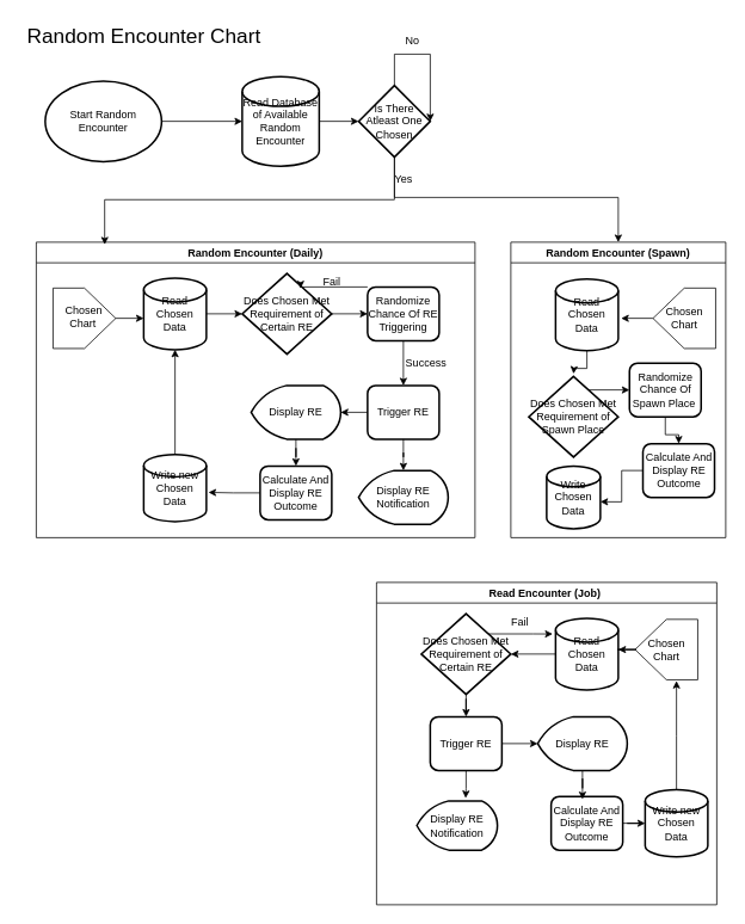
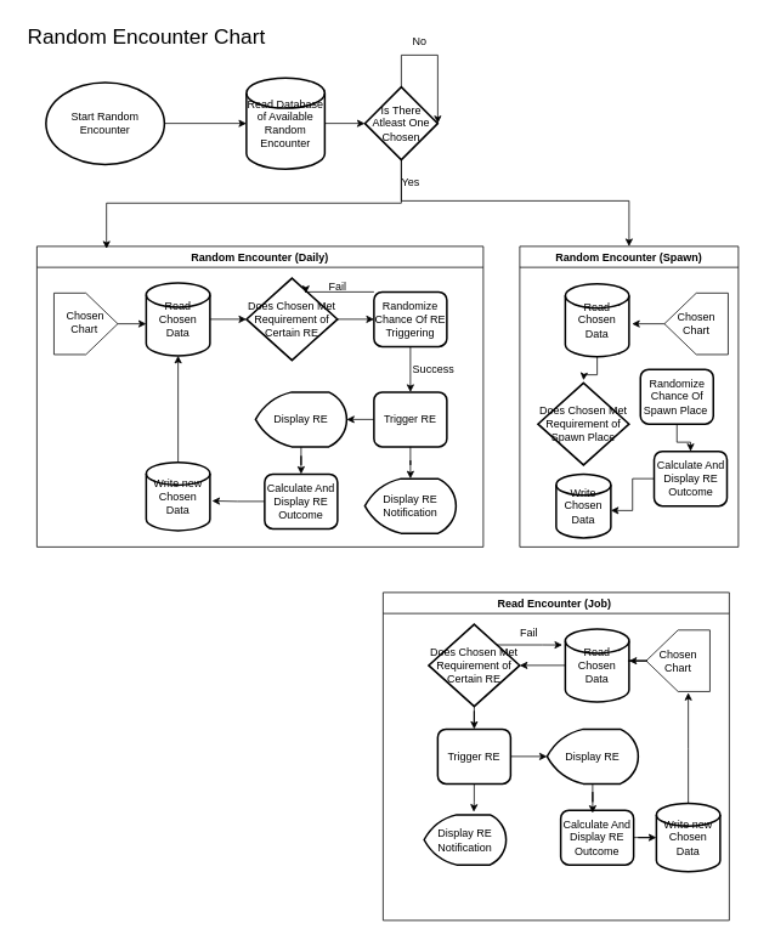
  <mxCell id="0" />
  <mxCell id="1" parent="0" />
  <mxCell id="2" value="Random Encounter Chart" style="text;html=1;align=center;verticalAlign=middle;resizable=0;points=[];autosize=1;strokeColor=none;fillColor=none;fontSize=23;" vertex="1" parent="1"><mxGeometry x="20" y="20" width="280" height="40" as="geometry" /></mxCell>
  <mxCell id="3" style="edgeStyle=orthogonalEdgeStyle;rounded=0;orthogonalLoop=1;jettySize=auto;html=1;" edge="1" parent="1" source="4" target="6"><mxGeometry relative="1" as="geometry"><mxPoint x="414" y="220" as="targetPoint" /></mxGeometry></mxCell>
  <mxCell id="4" value="Start Random Encounter" style="strokeWidth=2;html=1;shape=mxgraph.flowchart.start_1;whiteSpace=wrap;" vertex="1" parent="1"><mxGeometry x="50" y="90" width="130" height="90" as="geometry" /></mxCell>
  <mxCell id="5" value="" style="edgeStyle=orthogonalEdgeStyle;rounded=0;orthogonalLoop=1;jettySize=auto;html=1;" edge="1" parent="1" source="6" target="30"><mxGeometry relative="1" as="geometry" /></mxCell>
  <mxCell id="6" value="Read Database of Available Random Encounter" style="strokeWidth=2;html=1;shape=mxgraph.flowchart.database;whiteSpace=wrap;" vertex="1" parent="1"><mxGeometry x="270" y="85" width="86" height="100" as="geometry" /></mxCell>
  <mxCell id="7" value="Random Encounter (Daily)" style="swimlane;whiteSpace=wrap;html=1;" vertex="1" parent="1"><mxGeometry x="40" y="270" width="490" height="330" as="geometry" /></mxCell>
  <mxCell id="8" style="edgeStyle=orthogonalEdgeStyle;rounded=0;orthogonalLoop=1;jettySize=auto;html=1;exitX=0.5;exitY=1;exitDx=0;exitDy=0;" edge="1" parent="7" source="9"><mxGeometry relative="1" as="geometry"><mxPoint x="120" y="85" as="targetPoint" /></mxGeometry></mxCell>
  <mxCell id="9" value="Chart&amp;nbsp;&lt;div&gt;Chosen&lt;/div&gt;" style="verticalLabelPosition=middle;verticalAlign=middle;shape=offPageConnector;rounded=0;size=0.5;labelPosition=center;align=center;rotation=-90;html=1;whiteSpace=wrap;horizontal=1;textDirection=vertical-lr;" vertex="1" parent="7"><mxGeometry x="20" y="50" width="67.5" height="70" as="geometry" /></mxCell>
  <mxCell id="10" style="edgeStyle=orthogonalEdgeStyle;rounded=0;orthogonalLoop=1;jettySize=auto;html=1;exitX=1;exitY=0.5;exitDx=0;exitDy=0;exitPerimeter=0;entryX=0;entryY=0.5;entryDx=0;entryDy=0;" edge="1" parent="7" source="11" target="13"><mxGeometry relative="1" as="geometry" /></mxCell>
  <mxCell id="11" value="Read Chosen Data" style="strokeWidth=2;html=1;shape=mxgraph.flowchart.database;whiteSpace=wrap;" vertex="1" parent="7"><mxGeometry x="120" y="40" width="70" height="80" as="geometry" /></mxCell>
  <mxCell id="12" value="" style="edgeStyle=orthogonalEdgeStyle;rounded=0;orthogonalLoop=1;jettySize=auto;html=1;" edge="1" parent="7" source="13" target="15"><mxGeometry relative="1" as="geometry" /></mxCell>
  <mxCell id="13" value="Does Chosen Met Requirement of Certain RE" style="rhombus;whiteSpace=wrap;html=1;strokeWidth=2;" vertex="1" parent="7"><mxGeometry x="230" y="35" width="100" height="90" as="geometry" /></mxCell>
  <mxCell id="14" value="" style="edgeStyle=orthogonalEdgeStyle;rounded=0;orthogonalLoop=1;jettySize=auto;html=1;" edge="1" parent="7" source="15" target="18"><mxGeometry relative="1" as="geometry" /></mxCell>
  <mxCell id="15" value="Randomize Chance Of RE Triggering" style="rounded=1;whiteSpace=wrap;html=1;strokeWidth=2;" vertex="1" parent="7"><mxGeometry x="370" y="50" width="80" height="60" as="geometry" /></mxCell>
  <mxCell id="16" style="edgeStyle=orthogonalEdgeStyle;rounded=0;orthogonalLoop=1;jettySize=auto;html=1;exitX=0;exitY=0;exitDx=0;exitDy=0;entryX=0.652;entryY=0.184;entryDx=0;entryDy=0;entryPerimeter=0;" edge="1" parent="7" source="15" target="13"><mxGeometry relative="1" as="geometry"><mxPoint x="310" y="50" as="targetPoint" /><Array as="points"><mxPoint x="295" y="50" /></Array></mxGeometry></mxCell>
  <mxCell id="17" value="Fail" style="text;html=1;align=center;verticalAlign=middle;resizable=0;points=[];autosize=1;strokeColor=none;fillColor=none;" vertex="1" parent="7"><mxGeometry x="310" y="30" width="40" height="30" as="geometry" /></mxCell>
  <mxCell id="18" value="Trigger RE" style="rounded=1;whiteSpace=wrap;html=1;strokeWidth=2;" vertex="1" parent="7"><mxGeometry x="370" y="160" width="80" height="60" as="geometry" /></mxCell>
  <mxCell id="19" value="Success" style="text;html=1;align=center;verticalAlign=middle;resizable=0;points=[];autosize=1;strokeColor=none;fillColor=none;" vertex="1" parent="7"><mxGeometry x="400" y="120" width="70" height="30" as="geometry" /></mxCell>
  <mxCell id="20" value="Display RE Notification" style="strokeWidth=2;html=1;shape=mxgraph.flowchart.display;whiteSpace=wrap;" vertex="1" parent="7"><mxGeometry x="360" y="255" width="100" height="60" as="geometry" /></mxCell>
  <mxCell id="21" style="edgeStyle=orthogonalEdgeStyle;rounded=0;orthogonalLoop=1;jettySize=auto;html=1;entryX=0.5;entryY=0;entryDx=0;entryDy=0;entryPerimeter=0;" edge="1" parent="7" source="18" target="20"><mxGeometry relative="1" as="geometry" /></mxCell>
  <mxCell id="22" style="edgeStyle=orthogonalEdgeStyle;rounded=0;orthogonalLoop=1;jettySize=auto;html=1;" edge="1" parent="7" source="23" target="25"><mxGeometry relative="1" as="geometry" /></mxCell>
  <mxCell id="23" value="Display RE" style="strokeWidth=2;html=1;shape=mxgraph.flowchart.display;whiteSpace=wrap;" vertex="1" parent="7"><mxGeometry x="240" y="160" width="100" height="60" as="geometry" /></mxCell>
  <mxCell id="24" style="edgeStyle=orthogonalEdgeStyle;rounded=0;orthogonalLoop=1;jettySize=auto;html=1;exitX=0;exitY=0.5;exitDx=0;exitDy=0;entryX=1;entryY=0.5;entryDx=0;entryDy=0;entryPerimeter=0;" edge="1" parent="7" source="18" target="23"><mxGeometry relative="1" as="geometry" /></mxCell>
  <mxCell id="25" value="Calculate And Display RE Outcome" style="rounded=1;whiteSpace=wrap;html=1;strokeWidth=2;" vertex="1" parent="7"><mxGeometry x="250" y="250" width="80" height="60" as="geometry" /></mxCell>
  <mxCell id="26" value="Write new Chosen Data" style="strokeWidth=2;html=1;shape=mxgraph.flowchart.database;whiteSpace=wrap;" vertex="1" parent="7"><mxGeometry x="120" y="237" width="70" height="75" as="geometry" /></mxCell>
  <mxCell id="27" style="edgeStyle=orthogonalEdgeStyle;rounded=0;orthogonalLoop=1;jettySize=auto;html=1;entryX=1.033;entryY=0.566;entryDx=0;entryDy=0;entryPerimeter=0;" edge="1" parent="7" source="25" target="26"><mxGeometry relative="1" as="geometry" /></mxCell>
  <mxCell id="28" style="edgeStyle=orthogonalEdgeStyle;rounded=0;orthogonalLoop=1;jettySize=auto;html=1;entryX=0.5;entryY=1;entryDx=0;entryDy=0;entryPerimeter=0;" edge="1" parent="7" source="26" target="11"><mxGeometry relative="1" as="geometry" /></mxCell>
  <mxCell id="29" style="edgeStyle=orthogonalEdgeStyle;rounded=0;orthogonalLoop=1;jettySize=auto;html=1;" edge="1" parent="1" source="30" target="35"><mxGeometry relative="1" as="geometry"><mxPoint x="470" y="250" as="targetPoint" /><Array as="points"><mxPoint x="440" y="220" /><mxPoint x="690" y="220" /></Array></mxGeometry></mxCell>
  <mxCell id="30" value="Is There Atleast One Chosen" style="rhombus;whiteSpace=wrap;html=1;strokeWidth=2;" vertex="1" parent="1"><mxGeometry x="400" y="95" width="80" height="80" as="geometry" /></mxCell>
  <mxCell id="31" style="edgeStyle=orthogonalEdgeStyle;rounded=0;orthogonalLoop=1;jettySize=auto;html=1;entryX=1;entryY=0.5;entryDx=0;entryDy=0;" edge="1" parent="1" source="30" target="30"><mxGeometry relative="1" as="geometry"><Array as="points"><mxPoint x="440" y="60" /><mxPoint x="480" y="60" /></Array></mxGeometry></mxCell>
  <mxCell id="32" value="No" style="text;html=1;align=center;verticalAlign=middle;resizable=0;points=[];autosize=1;strokeColor=none;fillColor=none;" vertex="1" parent="1"><mxGeometry x="440" y="30" width="40" height="30" as="geometry" /></mxCell>
  <mxCell id="33" style="edgeStyle=orthogonalEdgeStyle;rounded=0;orthogonalLoop=1;jettySize=auto;html=1;entryX=0.156;entryY=0.008;entryDx=0;entryDy=0;entryPerimeter=0;" edge="1" parent="1" source="30" target="7"><mxGeometry relative="1" as="geometry" /></mxCell>
  <mxCell id="34" value="Yes" style="text;html=1;align=center;verticalAlign=middle;resizable=0;points=[];autosize=1;strokeColor=none;fillColor=none;" vertex="1" parent="1"><mxGeometry x="430" y="185" width="40" height="30" as="geometry" /></mxCell>
  <mxCell id="35" value="Random Encounter (Spawn)" style="swimlane;whiteSpace=wrap;html=1;" vertex="1" parent="1"><mxGeometry x="570" y="270" width="240" height="330" as="geometry" /></mxCell>
  <mxCell id="36" value="Chosen Chart" style="verticalLabelPosition=middle;verticalAlign=middle;shape=offPageConnector;rounded=0;size=0.5;labelPosition=center;align=center;rotation=90;html=1;whiteSpace=wrap;horizontal=0;" vertex="1" parent="35"><mxGeometry x="160" y="50" width="67.5" height="70" as="geometry" /></mxCell>
  <mxCell id="37" value="Read Chosen Data" style="strokeWidth=2;html=1;shape=mxgraph.flowchart.database;whiteSpace=wrap;" vertex="1" parent="35"><mxGeometry x="50" y="41" width="70" height="80" as="geometry" /></mxCell>
  <mxCell id="38" style="edgeStyle=orthogonalEdgeStyle;rounded=0;orthogonalLoop=1;jettySize=auto;html=1;exitX=0.5;exitY=1;exitDx=0;exitDy=0;entryX=1.045;entryY=0.558;entryDx=0;entryDy=0;entryPerimeter=0;" edge="1" parent="35" source="36" target="37"><mxGeometry relative="1" as="geometry" /></mxCell>
  <mxCell id="39" style="edgeStyle=orthogonalEdgeStyle;rounded=0;orthogonalLoop=1;jettySize=auto;html=1;" edge="1" parent="35" source="37"><mxGeometry relative="1" as="geometry"><mxPoint x="70" y="147" as="targetPoint" /></mxGeometry></mxCell>
- <mxCell id="40" style="edgeStyle=orthogonalEdgeStyle;rounded=0;orthogonalLoop=1;jettySize=auto;html=1;entryX=0;entryY=0.5;entryDx=0;entryDy=0;" edge="1" parent="35" source="41" target="43"><mxGeometry relative="1" as="geometry"><Array as="points"><mxPoint x="110" y="165" /><mxPoint x="110" y="165" /></Array></mxGeometry></mxCell>
  <mxCell id="41" value="Does Chosen Met Requirement of Spawn Place" style="rhombus;whiteSpace=wrap;html=1;strokeWidth=2;" vertex="1" parent="35"><mxGeometry x="20" y="150" width="100" height="90" as="geometry" /></mxCell>
  <mxCell id="42" style="edgeStyle=orthogonalEdgeStyle;rounded=0;orthogonalLoop=1;jettySize=auto;html=1;entryX=0.5;entryY=0;entryDx=0;entryDy=0;" edge="1" parent="35" source="43" target="44"><mxGeometry relative="1" as="geometry" /></mxCell>
  <mxCell id="43" value="Randomize Chance Of Spawn Place&amp;nbsp;" style="rounded=1;whiteSpace=wrap;html=1;strokeWidth=2;" vertex="1" parent="35"><mxGeometry x="132.5" y="135" width="80" height="60" as="geometry" /></mxCell>
  <mxCell id="44" value="Calculate And Display RE Outcome" style="rounded=1;whiteSpace=wrap;html=1;strokeWidth=2;" vertex="1" parent="35"><mxGeometry x="147.5" y="225" width="80" height="60" as="geometry" /></mxCell>
  <mxCell id="45" value="Write Chosen Data" style="strokeWidth=2;html=1;shape=mxgraph.flowchart.database;whiteSpace=wrap;" vertex="1" parent="35"><mxGeometry x="40" y="250" width="60" height="70" as="geometry" /></mxCell>
  <mxCell id="46" style="edgeStyle=orthogonalEdgeStyle;rounded=0;orthogonalLoop=1;jettySize=auto;html=1;entryX=1;entryY=0.571;entryDx=0;entryDy=0;entryPerimeter=0;" edge="1" parent="35" source="44" target="45"><mxGeometry relative="1" as="geometry" /></mxCell>
  <mxCell id="47" value="Read Encounter (Job)&amp;nbsp;" style="swimlane;whiteSpace=wrap;html=1;" vertex="1" parent="1"><mxGeometry x="420" y="650" width="380" height="360" as="geometry" /></mxCell>
  <mxCell id="48" value="Chosen Chart" style="verticalLabelPosition=middle;verticalAlign=middle;shape=offPageConnector;rounded=0;size=0.5;labelPosition=center;align=center;rotation=90;html=1;whiteSpace=wrap;horizontal=0;" vertex="1" parent="47"><mxGeometry x="290" y="40" width="67.5" height="70" as="geometry" /></mxCell>
  <mxCell id="49" style="edgeStyle=orthogonalEdgeStyle;rounded=0;orthogonalLoop=1;jettySize=auto;html=1;entryX=1;entryY=0.5;entryDx=0;entryDy=0;" edge="1" parent="47" source="50" target="53"><mxGeometry relative="1" as="geometry" /></mxCell>
  <mxCell id="50" value="Read Chosen Data" style="strokeWidth=2;html=1;shape=mxgraph.flowchart.database;whiteSpace=wrap;" vertex="1" parent="47"><mxGeometry x="200" y="40" width="70" height="80" as="geometry" /></mxCell>
  <mxCell id="51" style="edgeStyle=orthogonalEdgeStyle;rounded=0;orthogonalLoop=1;jettySize=auto;html=1;entryX=1;entryY=0.438;entryDx=0;entryDy=0;entryPerimeter=0;" edge="1" parent="47" source="48" target="50"><mxGeometry relative="1" as="geometry" /></mxCell>
  <mxCell id="52" style="edgeStyle=orthogonalEdgeStyle;rounded=0;orthogonalLoop=1;jettySize=auto;html=1;entryX=0.5;entryY=0;entryDx=0;entryDy=0;" edge="1" parent="47" source="53" target="56"><mxGeometry relative="1" as="geometry" /></mxCell>
  <mxCell id="53" value="Does Chosen Met Requirement of Certain RE" style="rhombus;whiteSpace=wrap;html=1;strokeWidth=2;" vertex="1" parent="47"><mxGeometry x="50" y="35" width="100" height="90" as="geometry" /></mxCell>
  <mxCell id="54" value="Fail" style="text;html=1;align=center;verticalAlign=middle;resizable=0;points=[];autosize=1;strokeColor=none;fillColor=none;" vertex="1" parent="47"><mxGeometry x="140" y="30" width="40" height="30" as="geometry" /></mxCell>
  <mxCell id="55" style="edgeStyle=orthogonalEdgeStyle;rounded=0;orthogonalLoop=1;jettySize=auto;html=1;exitX=1;exitY=0;exitDx=0;exitDy=0;entryX=-0.047;entryY=0.22;entryDx=0;entryDy=0;entryPerimeter=0;" edge="1" parent="47" source="53" target="50"><mxGeometry relative="1" as="geometry" /></mxCell>
  <mxCell id="56" value="Trigger RE" style="rounded=1;whiteSpace=wrap;html=1;strokeWidth=2;" vertex="1" parent="47"><mxGeometry x="60" y="150" width="80" height="60" as="geometry" /></mxCell>
  <mxCell id="57" value="Display RE Notification" style="strokeWidth=2;html=1;shape=mxgraph.flowchart.display;whiteSpace=wrap;" vertex="1" parent="47"><mxGeometry x="45" y="244" width="90" height="55" as="geometry" /></mxCell>
  <mxCell id="58" value="Display RE" style="strokeWidth=2;html=1;shape=mxgraph.flowchart.display;whiteSpace=wrap;" vertex="1" parent="47"><mxGeometry x="180" y="150" width="100" height="60" as="geometry" /></mxCell>
  <mxCell id="59" style="edgeStyle=orthogonalEdgeStyle;rounded=0;orthogonalLoop=1;jettySize=auto;html=1;exitX=1;exitY=0.5;exitDx=0;exitDy=0;entryX=0;entryY=0.5;entryDx=0;entryDy=0;entryPerimeter=0;" edge="1" parent="47" source="56" target="58"><mxGeometry relative="1" as="geometry" /></mxCell>
  <mxCell id="60" value="Calculate And Display RE Outcome" style="rounded=1;whiteSpace=wrap;html=1;strokeWidth=2;" vertex="1" parent="47"><mxGeometry x="195" y="239" width="80" height="60" as="geometry" /></mxCell>
  <mxCell id="61" style="edgeStyle=orthogonalEdgeStyle;rounded=0;orthogonalLoop=1;jettySize=auto;html=1;entryX=0.438;entryY=0.052;entryDx=0;entryDy=0;entryPerimeter=0;" edge="1" parent="47" source="58" target="60"><mxGeometry relative="1" as="geometry" /></mxCell>
  <mxCell id="62" style="edgeStyle=orthogonalEdgeStyle;rounded=0;orthogonalLoop=1;jettySize=auto;html=1;entryX=0.606;entryY=-0.056;entryDx=0;entryDy=0;entryPerimeter=0;" edge="1" parent="47" source="56" target="57"><mxGeometry relative="1" as="geometry" /></mxCell>
  <mxCell id="63" style="edgeStyle=orthogonalEdgeStyle;rounded=0;orthogonalLoop=1;jettySize=auto;html=1;" edge="1" parent="47" source="64"><mxGeometry relative="1" as="geometry"><mxPoint x="335" y="110" as="targetPoint" /></mxGeometry></mxCell>
  <mxCell id="64" value="Write new Chosen Data" style="strokeWidth=2;html=1;shape=mxgraph.flowchart.database;whiteSpace=wrap;" vertex="1" parent="47"><mxGeometry x="300" y="231.5" width="70" height="75" as="geometry" /></mxCell>
  <mxCell id="65" style="edgeStyle=orthogonalEdgeStyle;rounded=0;orthogonalLoop=1;jettySize=auto;html=1;entryX=0;entryY=0.5;entryDx=0;entryDy=0;entryPerimeter=0;" edge="1" parent="47" source="60" target="64"><mxGeometry relative="1" as="geometry" /></mxCell>
